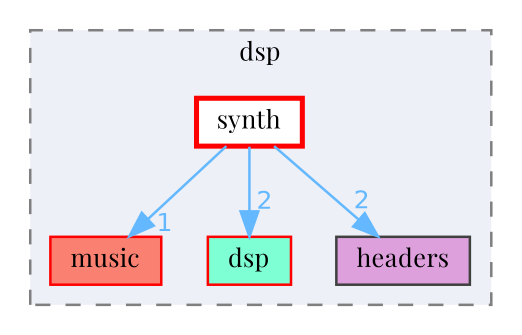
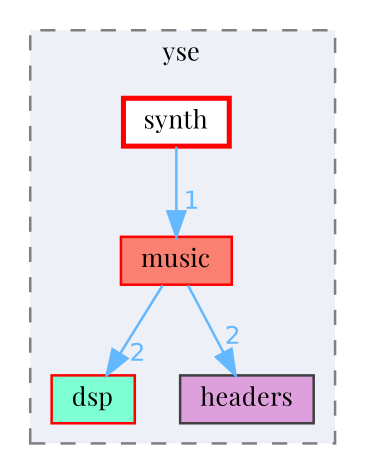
  digraph {
    compound=true
    fontname="Playfair Display"
    node [color=red fontname="Playfair Display" fontsize=10 shape=box style=filled]
    edge [color=steelblue1 fontcolor=steelblue1 fontname="Playfair Display" fontsize=10 headlabel=2 labeldistance=1.5 labelfontname=Helvetica labelfontsize=10]
    n1 [fillcolor=salmon height=0.2 label=music width=0.4]
    n2 [fillcolor=aquamarine height=0.2 label=dsp width=0.4]
    n3 [color=grey25 fillcolor=plum height=0.2 label=headers width=0.4]
    n4 [fillcolor=white height=0.2 label=synth style="filled,bold" width=0.4]
    subgraph cluster_1 {
      bgcolor="#edf0f7"
      fontsize=10
-     label=dsp
+     label=yse
      pencolor=grey50
      style="filled,dashed"
      n1
      n2
      n3
      n4
    }
    n4 -> n1 [headlabel=1]
-   n4 -> n2
-   n4 -> n3
+   n1 -> n2
+   n1 -> n3
  }
